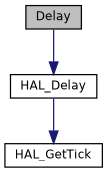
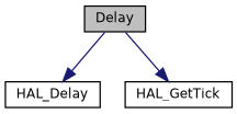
  digraph {
    rankdir=TB
    node [color=black fillcolor=white fontname=Helvetica fontsize=10 shape=record style=filled]
    edge [color=midnightblue fontname=Helvetica fontsize=10 labelfontname=Helvetica labelfontsize=10 style=solid]
    n1 [fillcolor=grey75 fontcolor=black height=0.2 label=Delay width=0.4]
    n2 [height=0.2 label=HAL_Delay width=0.4]
    n3 [height=0.2 label=HAL_GetTick width=0.4]
    n1 -> n2
-   n2 -> n3
+   n1 -> n3
  }
